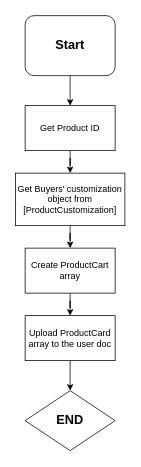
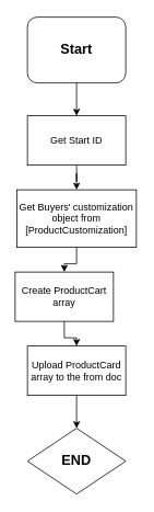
  <mxCell id="0" />
  <mxCell id="1" parent="0" />
  <mxCell id="2" value="" style="edgeStyle=orthogonalEdgeStyle;rounded=0;orthogonalLoop=1;jettySize=auto;html=1;" edge="1" parent="1" source="3" target="5"><mxGeometry relative="1" as="geometry" /></mxCell>
  <mxCell id="3" value="&lt;b&gt;&lt;font style=&quot;font-size: 17px&quot;&gt;Start&lt;/font&gt;&lt;/b&gt;" style="whiteSpace=wrap;html=1;rounded=1;" vertex="1" parent="1"><mxGeometry x="33" y="20" width="120" height="80" as="geometry" /></mxCell>
  <mxCell id="4" value="" style="edgeStyle=orthogonalEdgeStyle;rounded=0;orthogonalLoop=1;jettySize=auto;html=1;" edge="1" parent="1" source="5" target="7"><mxGeometry relative="1" as="geometry" /></mxCell>
- <mxCell id="5" value="Get Product ID" style="rounded=0;whiteSpace=wrap;html=1;" vertex="1" parent="1"><mxGeometry x="33" y="140" width="120" height="60" as="geometry" /></mxCell>
+ <mxCell id="5" value="Get Start ID" style="rounded=0;whiteSpace=wrap;html=1;" vertex="1" parent="1"><mxGeometry x="33" y="140" width="120" height="60" as="geometry" /></mxCell>
  <mxCell id="6" value="" style="edgeStyle=orthogonalEdgeStyle;rounded=0;orthogonalLoop=1;jettySize=auto;html=1;" edge="1" parent="1" source="7" target="9"><mxGeometry relative="1" as="geometry" /></mxCell>
  <mxCell id="7" value="Get Buyers' customization object from [ProductCustomization]" style="rounded=0;whiteSpace=wrap;html=1;" vertex="1" parent="1"><mxGeometry x="20" y="230" width="146" height="70" as="geometry" /></mxCell>
  <mxCell id="8" value="" style="edgeStyle=orthogonalEdgeStyle;rounded=0;orthogonalLoop=1;jettySize=auto;html=1;" edge="1" parent="1" source="9" target="11"><mxGeometry relative="1" as="geometry" /></mxCell>
- <mxCell id="9" value="Create ProductCart array" style="rounded=0;whiteSpace=wrap;html=1;" vertex="1" parent="1"><mxGeometry x="33" y="330" width="120" height="60" as="geometry" /></mxCell>
+ <mxCell id="9" value="Create ProductCart array" style="rounded=0;whiteSpace=wrap;html=1;" vertex="1" parent="1"><mxGeometry x="18" y="330" width="120" height="60" as="geometry" /></mxCell>
  <mxCell id="10" value="" style="edgeStyle=orthogonalEdgeStyle;rounded=0;orthogonalLoop=1;jettySize=auto;html=1;" edge="1" parent="1" source="11" target="12"><mxGeometry relative="1" as="geometry" /></mxCell>
- <mxCell id="11" value="Upload ProductCard array to the user doc" style="rounded=0;whiteSpace=wrap;html=1;" vertex="1" parent="1"><mxGeometry x="33" y="420" width="120" height="60" as="geometry" /></mxCell>
+ <mxCell id="11" value="Upload ProductCard array to the from doc" style="rounded=0;whiteSpace=wrap;html=1;" vertex="1" parent="1"><mxGeometry x="33" y="420" width="120" height="60" as="geometry" /></mxCell>
  <mxCell id="12" value="&lt;b&gt;&lt;font style=&quot;font-size: 17px&quot;&gt;END&lt;/font&gt;&lt;/b&gt;" style="rhombus;whiteSpace=wrap;html=1;" vertex="1" parent="1"><mxGeometry x="33" y="520" width="120" height="80" as="geometry" /></mxCell>
